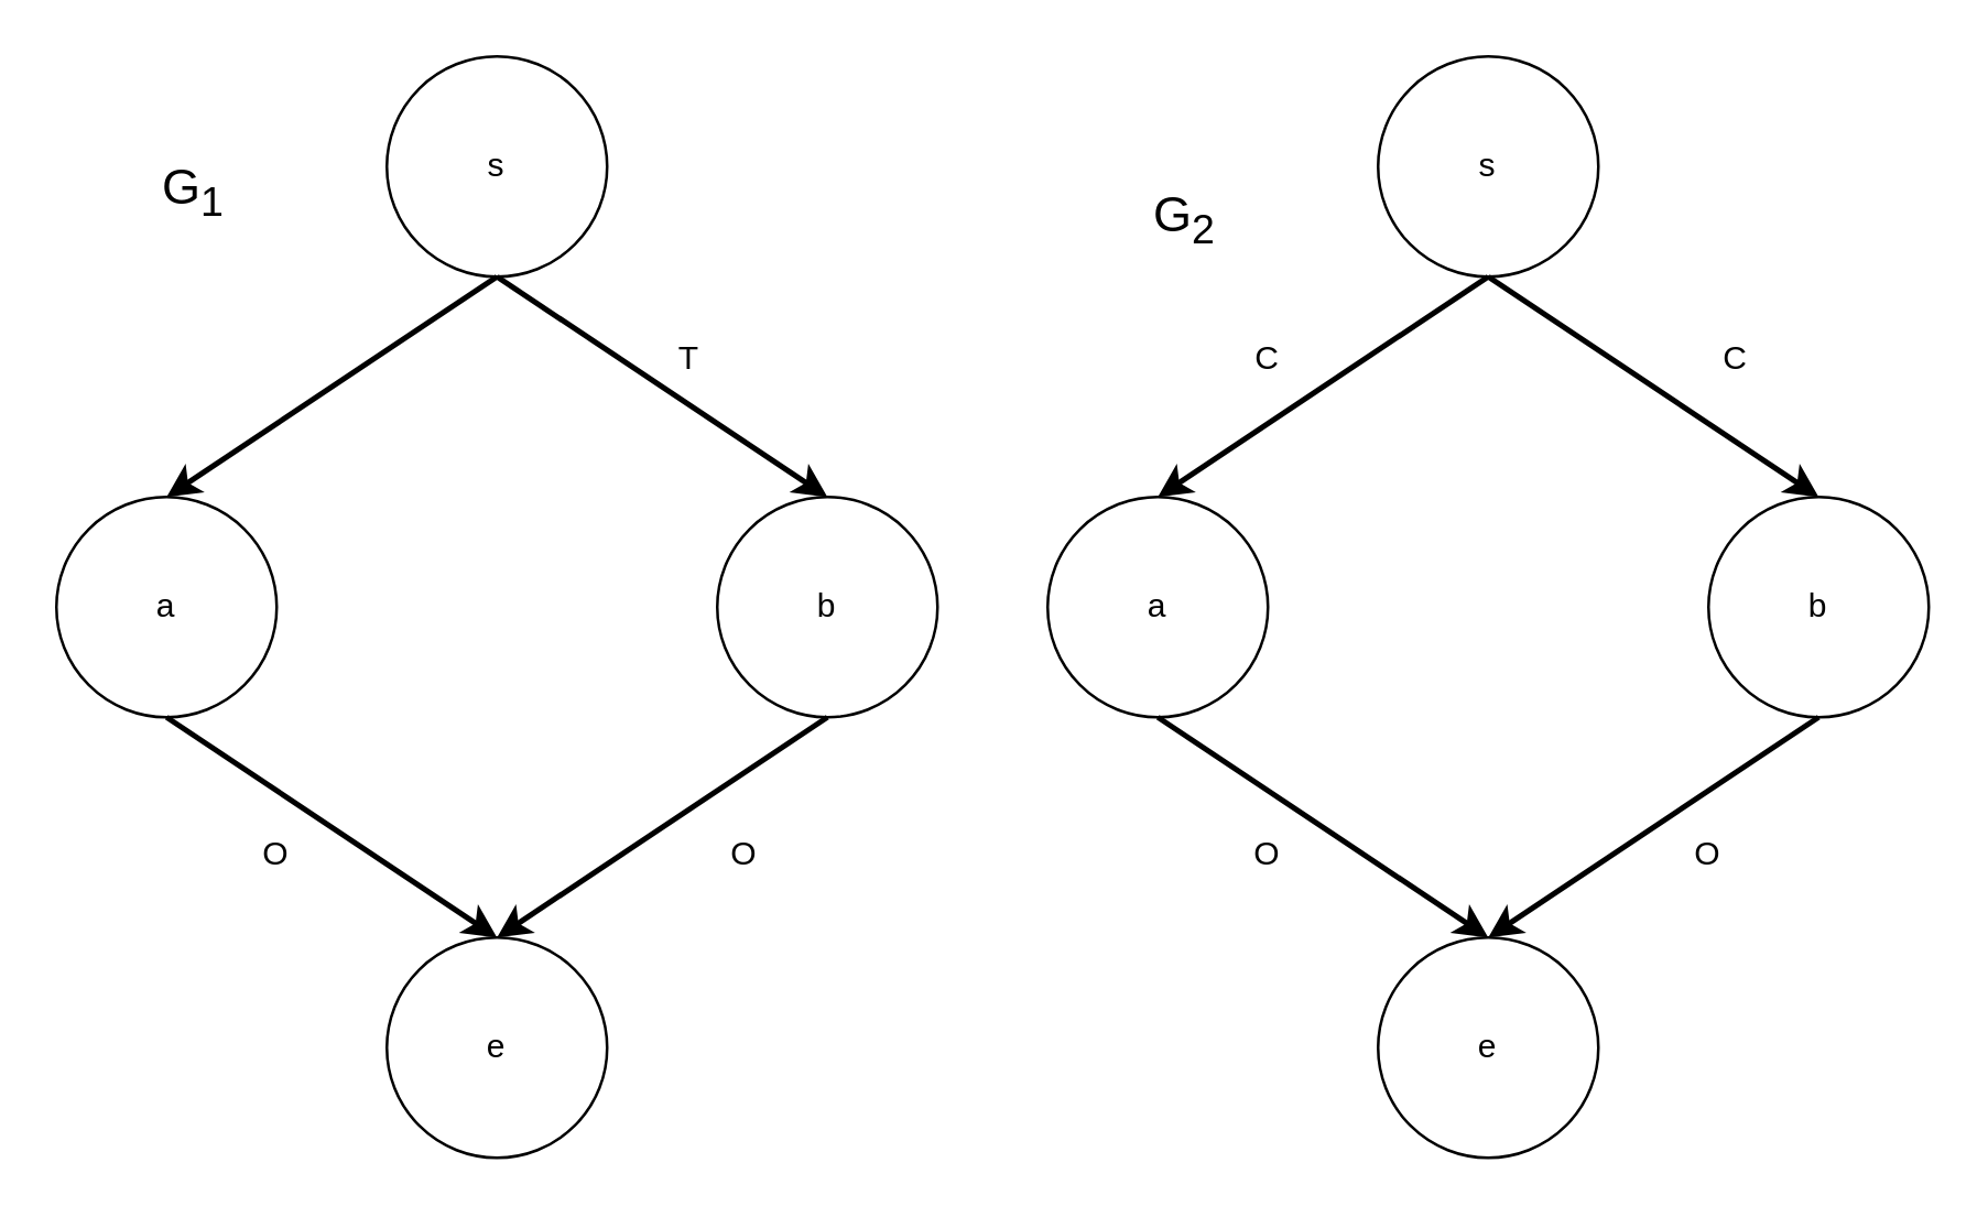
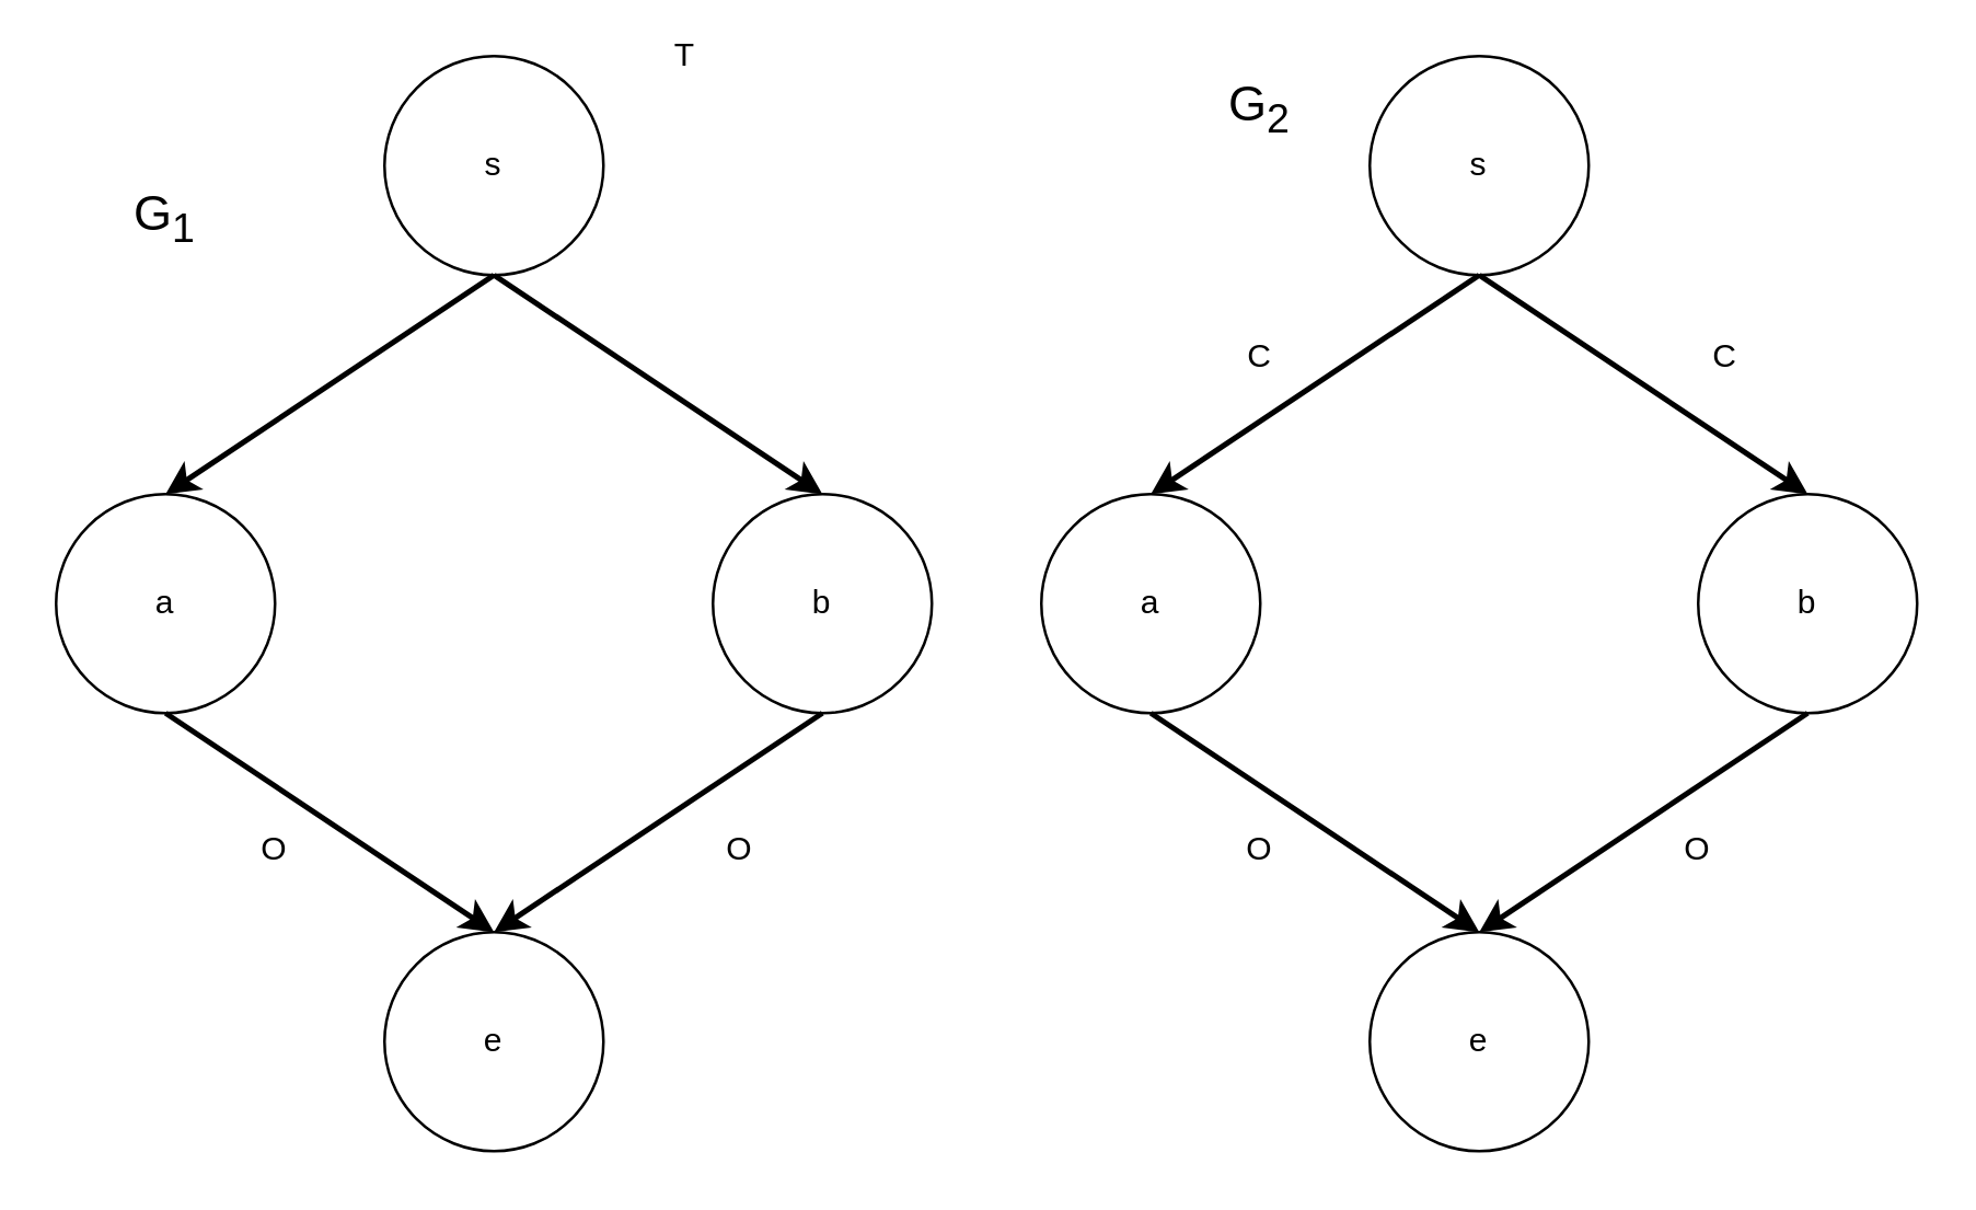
  <mxCell id="0" />
  <mxCell id="1" parent="0" />
  <mxCell id="2" value="&lt;font color=&quot;#000000&quot;&gt;a&lt;/font&gt;" style="ellipse;whiteSpace=wrap;html=1;aspect=fixed;fillColor=#FFFFFF;strokeColor=#000000;" parent="1" vertex="1"><mxGeometry x="20" y="180" width="80" height="80" as="geometry" /></mxCell>
  <mxCell id="3" value="b" style="ellipse;whiteSpace=wrap;html=1;aspect=fixed;fillColor=#FFFFFF;strokeColor=#000000;fontColor=#000000;" parent="1" vertex="1"><mxGeometry x="260" y="180" width="80" height="80" as="geometry" /></mxCell>
  <mxCell id="4" value="s" style="ellipse;whiteSpace=wrap;html=1;aspect=fixed;fillColor=#FFFFFF;strokeColor=#000000;fontColor=#000000;" parent="1" vertex="1"><mxGeometry x="140" width="80" height="80" as="geometry" y="20" /></mxCell>
  <mxCell id="5" value="e" style="ellipse;whiteSpace=wrap;html=1;aspect=fixed;fillColor=#FFFFFF;strokeColor=#000000;fontColor=#000000;" parent="1" vertex="1"><mxGeometry x="140" y="340" width="80" height="80" as="geometry" /></mxCell>
  <mxCell id="6" value="" style="endArrow=classic;html=1;exitX=0.5;exitY=1;exitDx=0;exitDy=0;entryX=0.5;entryY=0;entryDx=0;entryDy=0;strokeColor=#000000;strokeWidth=2;" parent="1" source="4" target="3" edge="1"><mxGeometry width="50" height="50" relative="1" as="geometry"><mxPoint x="290" y="415" as="sourcePoint" /><mxPoint x="240" y="195" as="targetPoint" /></mxGeometry></mxCell>
  <mxCell id="7" value="" style="endArrow=classic;html=1;entryX=0.5;entryY=0;entryDx=0;entryDy=0;exitX=0.5;exitY=1;exitDx=0;exitDy=0;strokeColor=#000000;strokeWidth=2;" parent="1" source="4" target="2" edge="1"><mxGeometry width="50" height="50" relative="1" as="geometry"><mxPoint x="290" y="415" as="sourcePoint" /><mxPoint x="340" y="365" as="targetPoint" /></mxGeometry></mxCell>
  <mxCell id="8" value="" style="endArrow=classic;html=1;exitX=0.5;exitY=1;exitDx=0;exitDy=0;entryX=0.5;entryY=0;entryDx=0;entryDy=0;strokeColor=#000000;strokeWidth=2;" parent="1" source="2" target="5" edge="1"><mxGeometry width="50" height="50" relative="1" as="geometry"><mxPoint x="290" y="415" as="sourcePoint" /><mxPoint x="340" y="365" as="targetPoint" /></mxGeometry></mxCell>
  <mxCell id="9" value="" style="endArrow=classic;html=1;entryX=0.5;entryY=0;entryDx=0;entryDy=0;exitX=0.5;exitY=1;exitDx=0;exitDy=0;strokeColor=#000000;strokeWidth=2;" parent="1" source="3" target="5" edge="1"><mxGeometry width="50" height="50" relative="1" as="geometry"><mxPoint x="290" y="415" as="sourcePoint" /><mxPoint x="340" y="365" as="targetPoint" /></mxGeometry></mxCell>
  <mxCell id="10" value="a" style="ellipse;whiteSpace=wrap;html=1;aspect=fixed;fillColor=#FFFFFF;strokeColor=#000000;fontColor=#000000;" parent="1" vertex="1"><mxGeometry x="380" y="180" width="80" height="80" as="geometry" /></mxCell>
  <mxCell id="11" value="b" style="ellipse;whiteSpace=wrap;html=1;aspect=fixed;fillColor=#FFFFFF;strokeColor=#000000;fontColor=#000000;" parent="1" vertex="1"><mxGeometry x="620" y="180" width="80" height="80" as="geometry" /></mxCell>
  <mxCell id="12" value="s" style="ellipse;whiteSpace=wrap;html=1;aspect=fixed;fillColor=#FFFFFF;strokeColor=#000000;fontColor=#000000;" parent="1" vertex="1"><mxGeometry x="500" width="80" height="80" as="geometry" y="20" /></mxCell>
  <mxCell id="13" value="e" style="ellipse;whiteSpace=wrap;html=1;aspect=fixed;fillColor=#FFFFFF;strokeColor=#000000;fontColor=#000000;" parent="1" vertex="1"><mxGeometry x="500" y="340" width="80" height="80" as="geometry" /></mxCell>
  <mxCell id="14" value="" style="endArrow=classic;html=1;exitX=0.5;exitY=1;exitDx=0;exitDy=0;entryX=0.5;entryY=0;entryDx=0;entryDy=0;strokeColor=#000000;strokeWidth=2;" parent="1" source="12" target="11" edge="1"><mxGeometry width="50" height="50" relative="1" as="geometry"><mxPoint x="650" y="415" as="sourcePoint" /><mxPoint x="600" y="195" as="targetPoint" /></mxGeometry></mxCell>
  <mxCell id="15" value="" style="endArrow=classic;html=1;entryX=0.5;entryY=0;entryDx=0;entryDy=0;exitX=0.5;exitY=1;exitDx=0;exitDy=0;strokeColor=#000000;strokeWidth=2;" parent="1" source="12" target="10" edge="1"><mxGeometry width="50" height="50" relative="1" as="geometry"><mxPoint x="650" y="415" as="sourcePoint" /><mxPoint x="700" y="365" as="targetPoint" /></mxGeometry></mxCell>
  <mxCell id="16" value="" style="endArrow=classic;html=1;exitX=0.5;exitY=1;exitDx=0;exitDy=0;entryX=0.5;entryY=0;entryDx=0;entryDy=0;strokeColor=#000000;strokeWidth=2;" parent="1" source="10" target="13" edge="1"><mxGeometry width="50" height="50" relative="1" as="geometry"><mxPoint x="650" y="415" as="sourcePoint" /><mxPoint x="700" y="365" as="targetPoint" /></mxGeometry></mxCell>
  <mxCell id="17" value="" style="endArrow=classic;html=1;entryX=0.5;entryY=0;entryDx=0;entryDy=0;exitX=0.5;exitY=1;exitDx=0;exitDy=0;strokeColor=#000000;strokeWidth=2;" parent="1" source="11" target="13" edge="1"><mxGeometry width="50" height="50" relative="1" as="geometry"><mxPoint x="650" y="415" as="sourcePoint" /><mxPoint x="700" y="365" as="targetPoint" /></mxGeometry></mxCell>
- <mxCell id="18" value="&lt;font color=&quot;#000000&quot;&gt;T&lt;/font&gt;" style="text;html=1;strokeColor=none;fillColor=none;align=center;verticalAlign=middle;whiteSpace=wrap;rounded=0;" parent="1" vertex="1"><mxGeometry x="230" y="120" width="40" height="20" as="geometry" /></mxCell>
+ <mxCell id="18" value="&lt;font color=&quot;#000000&quot;&gt;T&lt;/font&gt;" style="text;html=1;strokeColor=none;fillColor=none;align=center;verticalAlign=middle;whiteSpace=wrap;rounded=0;" parent="1" vertex="1"><mxGeometry x="230" y="10" width="40" height="20" as="geometry" /></mxCell>
  <mxCell id="19" value="&lt;font color=&quot;#000000&quot;&gt;O&lt;/font&gt;" style="text;html=1;strokeColor=none;fillColor=none;align=center;verticalAlign=middle;whiteSpace=wrap;rounded=0;" parent="1" vertex="1"><mxGeometry x="250" y="300" width="40" height="20" as="geometry" /></mxCell>
  <mxCell id="20" value="&lt;font color=&quot;#000000&quot;&gt;O&lt;/font&gt;" style="text;html=1;strokeColor=none;fillColor=none;align=center;verticalAlign=middle;whiteSpace=wrap;rounded=0;" parent="1" vertex="1"><mxGeometry x="80" y="300" width="40" height="20" as="geometry" /></mxCell>
  <mxCell id="21" value="&lt;font color=&quot;#000000&quot;&gt;O&lt;/font&gt;" style="text;html=1;strokeColor=none;fillColor=none;align=center;verticalAlign=middle;whiteSpace=wrap;rounded=0;" parent="1" vertex="1"><mxGeometry x="440" y="300" width="40" height="20" as="geometry" /></mxCell>
  <mxCell id="22" value="&lt;font color=&quot;#000000&quot;&gt;O&lt;/font&gt;" style="text;html=1;strokeColor=none;fillColor=none;align=center;verticalAlign=middle;whiteSpace=wrap;rounded=0;" parent="1" vertex="1"><mxGeometry x="600" y="300" width="40" height="20" as="geometry" /></mxCell>
  <mxCell id="23" value="&lt;font color=&quot;#000000&quot;&gt;C&lt;/font&gt;" style="text;html=1;strokeColor=none;fillColor=none;align=center;verticalAlign=middle;whiteSpace=wrap;rounded=0;" parent="1" vertex="1"><mxGeometry x="440" y="120" width="40" height="20" as="geometry" /></mxCell>
  <mxCell id="24" value="&lt;font color=&quot;#000000&quot;&gt;C&lt;/font&gt;" style="text;html=1;strokeColor=none;fillColor=none;align=center;verticalAlign=middle;whiteSpace=wrap;rounded=0;" parent="1" vertex="1"><mxGeometry x="610" y="120" width="40" height="20" as="geometry" /></mxCell>
- <mxCell id="25" value="&lt;span style=&quot;font-size: 18px&quot;&gt;G&lt;sub&gt;1&lt;/sub&gt;&lt;/span&gt;" style="text;html=1;strokeColor=none;fillColor=none;align=center;verticalAlign=middle;whiteSpace=wrap;rounded=0;fontColor=#000000;" vertex="1" parent="1"><mxGeometry x="50" y="60" width="40" height="20" as="geometry" /></mxCell>
- <mxCell id="26" value="&lt;span style=&quot;font-size: 18px&quot;&gt;G&lt;sub&gt;2&lt;/sub&gt;&lt;/span&gt;" style="text;html=1;strokeColor=none;fillColor=none;align=center;verticalAlign=middle;whiteSpace=wrap;rounded=0;fontColor=#000000;" vertex="1" parent="1"><mxGeometry x="410" y="70" width="40" height="20" as="geometry" /></mxCell>
+ <mxCell id="25" value="&lt;span style=&quot;font-size: 18px&quot;&gt;G&lt;sub&gt;1&lt;/sub&gt;&lt;/span&gt;" style="text;html=1;strokeColor=none;fillColor=none;align=center;verticalAlign=middle;whiteSpace=wrap;rounded=0;fontColor=#000000;" vertex="1" parent="1"><mxGeometry x="40" y="70" width="40" height="20" as="geometry" /></mxCell>
+ <mxCell id="26" value="&lt;span style=&quot;font-size: 18px&quot;&gt;G&lt;sub&gt;2&lt;/sub&gt;&lt;/span&gt;" style="text;html=1;strokeColor=none;fillColor=none;align=center;verticalAlign=middle;whiteSpace=wrap;rounded=0;fontColor=#000000;" vertex="1" parent="1"><mxGeometry x="440" y="30" width="40" height="20" as="geometry" /></mxCell>
